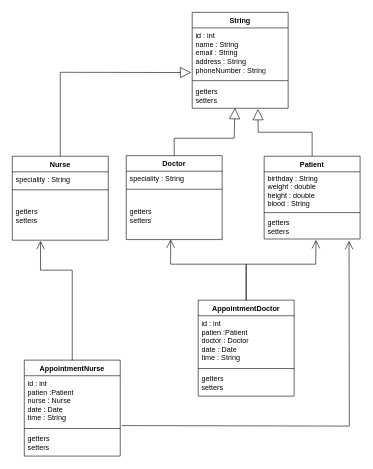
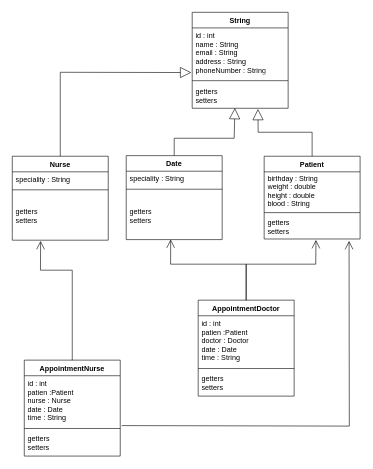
  <mxCell id="0" />
  <mxCell id="1" parent="0" />
  <mxCell id="2" value="String" style="swimlane;fontStyle=1;align=center;verticalAlign=top;childLayout=stackLayout;horizontal=1;startSize=26;horizontalStack=0;resizeParent=1;resizeParentMax=0;resizeLast=0;collapsible=1;marginBottom=0;whiteSpace=wrap;html=1;" vertex="1" parent="1"><mxGeometry x="320" y="20" width="160" height="160" as="geometry"><mxRectangle x="334" y="30" width="70" height="30" as="alternateBounds" /></mxGeometry></mxCell>
  <mxCell id="3" value="id : int&lt;div&gt;name : String&lt;/div&gt;&lt;div&gt;email : String&lt;/div&gt;&lt;div&gt;address : String&lt;/div&gt;&lt;div&gt;phoneNumber : String&lt;/div&gt;" style="text;strokeColor=none;fillColor=none;align=left;verticalAlign=middle;spacingLeft=4;spacingRight=4;overflow=hidden;rotatable=0;points=[[0,0.5],[1,0.5]];portConstraint=eastwest;whiteSpace=wrap;html=1;" vertex="1" parent="2"><mxGeometry y="26" width="160" height="84" as="geometry" /></mxCell>
  <mxCell id="4" value="" style="line;strokeWidth=1;fillColor=none;align=left;verticalAlign=middle;spacingTop=-1;spacingLeft=3;spacingRight=3;rotatable=0;labelPosition=right;points=[];portConstraint=eastwest;strokeColor=inherit;" vertex="1" parent="2"><mxGeometry y="110" width="160" height="8" as="geometry" /></mxCell>
  <mxCell id="5" value="getters&lt;div&gt;setters&lt;/div&gt;" style="text;strokeColor=none;fillColor=none;align=left;verticalAlign=middle;spacingLeft=4;spacingRight=4;overflow=hidden;rotatable=0;points=[[0,0.5],[1,0.5]];portConstraint=eastwest;whiteSpace=wrap;html=1;" vertex="1" parent="2"><mxGeometry y="118" width="160" height="42" as="geometry" /></mxCell>
- <mxCell id="6" value="Doctor" style="swimlane;fontStyle=1;align=center;verticalAlign=top;childLayout=stackLayout;horizontal=1;startSize=26;horizontalStack=0;resizeParent=1;resizeParentMax=0;resizeLast=0;collapsible=1;marginBottom=0;whiteSpace=wrap;html=1;" vertex="1" parent="1"><mxGeometry x="210" y="259" width="160" height="140" as="geometry" /></mxCell>
+ <mxCell id="6" value="Date" style="swimlane;fontStyle=1;align=center;verticalAlign=top;childLayout=stackLayout;horizontal=1;startSize=26;horizontalStack=0;resizeParent=1;resizeParentMax=0;resizeLast=0;collapsible=1;marginBottom=0;whiteSpace=wrap;html=1;" vertex="1" parent="1"><mxGeometry x="210" y="259" width="160" height="140" as="geometry" /></mxCell>
  <mxCell id="7" value="speciality : String" style="text;strokeColor=none;fillColor=none;align=left;verticalAlign=middle;spacingLeft=4;spacingRight=4;overflow=hidden;rotatable=0;points=[[0,0.5],[1,0.5]];portConstraint=eastwest;whiteSpace=wrap;html=1;" vertex="1" parent="6"><mxGeometry y="26" width="160" height="26" as="geometry" /></mxCell>
  <mxCell id="8" value="" style="line;strokeWidth=1;fillColor=none;align=left;verticalAlign=middle;spacingTop=-1;spacingLeft=3;spacingRight=3;rotatable=0;labelPosition=right;points=[];portConstraint=eastwest;strokeColor=inherit;" vertex="1" parent="6"><mxGeometry y="52" width="160" height="8" as="geometry" /></mxCell>
  <mxCell id="9" value="getters&lt;div&gt;setters&lt;/div&gt;" style="text;strokeColor=none;fillColor=none;align=left;verticalAlign=middle;spacingLeft=4;spacingRight=4;overflow=hidden;rotatable=0;points=[[0,0.5],[1,0.5]];portConstraint=eastwest;whiteSpace=wrap;html=1;" vertex="1" parent="6"><mxGeometry y="60" width="160" height="80" as="geometry" /></mxCell>
  <mxCell id="10" value="Patient" style="swimlane;fontStyle=1;align=center;verticalAlign=top;childLayout=stackLayout;horizontal=1;startSize=26;horizontalStack=0;resizeParent=1;resizeParentMax=0;resizeLast=0;collapsible=1;marginBottom=0;whiteSpace=wrap;html=1;" vertex="1" parent="1"><mxGeometry x="440" y="260" width="160" height="138" as="geometry" /></mxCell>
  <mxCell id="11" value="birthday : String&lt;div&gt;weight : double&lt;/div&gt;&lt;div&gt;height : double&lt;/div&gt;&lt;div&gt;blood : String&lt;/div&gt;" style="text;strokeColor=none;fillColor=none;align=left;verticalAlign=middle;spacingLeft=4;spacingRight=4;overflow=hidden;rotatable=0;points=[[0,0.5],[1,0.5]];portConstraint=eastwest;whiteSpace=wrap;html=1;" vertex="1" parent="10"><mxGeometry y="26" width="160" height="64" as="geometry" /></mxCell>
  <mxCell id="12" value="" style="line;strokeWidth=1;fillColor=none;align=left;verticalAlign=middle;spacingTop=-1;spacingLeft=3;spacingRight=3;rotatable=0;labelPosition=right;points=[];portConstraint=eastwest;strokeColor=inherit;" vertex="1" parent="10"><mxGeometry y="90" width="160" height="8" as="geometry" /></mxCell>
  <mxCell id="13" value="getters&lt;div&gt;setters&lt;/div&gt;" style="text;strokeColor=none;fillColor=none;align=left;verticalAlign=middle;spacingLeft=4;spacingRight=4;overflow=hidden;rotatable=0;points=[[0,0.5],[1,0.5]];portConstraint=eastwest;whiteSpace=wrap;html=1;" vertex="1" parent="10"><mxGeometry y="98" width="160" height="40" as="geometry" /></mxCell>
  <mxCell id="14" value="Nurse" style="swimlane;fontStyle=1;align=center;verticalAlign=top;childLayout=stackLayout;horizontal=1;startSize=26;horizontalStack=0;resizeParent=1;resizeParentMax=0;resizeLast=0;collapsible=1;marginBottom=0;whiteSpace=wrap;html=1;" vertex="1" parent="1"><mxGeometry x="20" y="260" width="160" height="140" as="geometry" /></mxCell>
  <mxCell id="15" value="speciality : String" style="text;strokeColor=none;fillColor=none;align=left;verticalAlign=middle;spacingLeft=4;spacingRight=4;overflow=hidden;rotatable=0;points=[[0,0.5],[1,0.5]];portConstraint=eastwest;whiteSpace=wrap;html=1;" vertex="1" parent="14"><mxGeometry y="26" width="160" height="26" as="geometry" /></mxCell>
  <mxCell id="16" value="" style="line;strokeWidth=1;fillColor=none;align=left;verticalAlign=middle;spacingTop=-1;spacingLeft=3;spacingRight=3;rotatable=0;labelPosition=right;points=[];portConstraint=eastwest;strokeColor=inherit;" vertex="1" parent="14"><mxGeometry y="52" width="160" height="8" as="geometry" /></mxCell>
  <mxCell id="17" value="getters&lt;div&gt;setters&lt;/div&gt;" style="text;strokeColor=none;fillColor=none;align=left;verticalAlign=middle;spacingLeft=4;spacingRight=4;overflow=hidden;rotatable=0;points=[[0,0.5],[1,0.5]];portConstraint=eastwest;whiteSpace=wrap;html=1;" vertex="1" parent="14"><mxGeometry y="60" width="160" height="80" as="geometry" /></mxCell>
  <mxCell id="18" value="" style="endArrow=block;endSize=16;endFill=0;html=1;rounded=0;entryX=0.445;entryY=0.99;entryDx=0;entryDy=0;entryPerimeter=0;exitX=0.5;exitY=0;exitDx=0;exitDy=0;" edge="1" parent="1" source="6" target="5"><mxGeometry width="160" relative="1" as="geometry"><mxPoint x="230" y="210" as="sourcePoint" /><mxPoint x="390" y="210" as="targetPoint" /><Array as="points"><mxPoint x="290" y="230" /><mxPoint x="390" y="230" /></Array></mxGeometry></mxCell>
  <mxCell id="19" value="" style="endArrow=block;endSize=16;endFill=0;html=1;rounded=0;exitX=0.5;exitY=0;exitDx=0;exitDy=0;entryX=0.685;entryY=1.029;entryDx=0;entryDy=0;entryPerimeter=0;" edge="1" parent="1" source="10" target="5"><mxGeometry width="160" relative="1" as="geometry"><mxPoint x="531" y="219" as="sourcePoint" /><mxPoint x="430" y="200" as="targetPoint" /><Array as="points"><mxPoint x="520" y="220" /><mxPoint x="430" y="220" /></Array></mxGeometry></mxCell>
  <mxCell id="20" value="" style="endArrow=block;endSize=16;endFill=0;html=1;rounded=0;exitX=0.5;exitY=0;exitDx=0;exitDy=0;entryX=-0.01;entryY=0.886;entryDx=0;entryDy=0;entryPerimeter=0;" edge="1" parent="1" source="14" target="3"><mxGeometry width="160" relative="1" as="geometry"><mxPoint x="70" y="130" as="sourcePoint" /><mxPoint x="230" y="130" as="targetPoint" /><Array as="points"><mxPoint x="100" y="120" /></Array></mxGeometry></mxCell>
  <mxCell id="21" value="AppointmentDoctor" style="swimlane;fontStyle=1;align=center;verticalAlign=top;childLayout=stackLayout;horizontal=1;startSize=26;horizontalStack=0;resizeParent=1;resizeParentMax=0;resizeLast=0;collapsible=1;marginBottom=0;whiteSpace=wrap;html=1;" vertex="1" parent="1"><mxGeometry x="330" y="500" width="160" height="160" as="geometry" /></mxCell>
  <mxCell id="22" value="id : int&lt;div&gt;patien :Patient&lt;/div&gt;&lt;div&gt;doctor : Doctor&lt;/div&gt;&lt;div&gt;date : Date&lt;/div&gt;&lt;div&gt;time : String&lt;/div&gt;" style="text;strokeColor=none;fillColor=none;align=left;verticalAlign=middle;spacingLeft=4;spacingRight=4;overflow=hidden;rotatable=0;points=[[0,0.5],[1,0.5]];portConstraint=eastwest;whiteSpace=wrap;html=1;" vertex="1" parent="21"><mxGeometry y="26" width="160" height="84" as="geometry" /></mxCell>
  <mxCell id="23" value="" style="line;strokeWidth=1;fillColor=none;align=left;verticalAlign=middle;spacingTop=-1;spacingLeft=3;spacingRight=3;rotatable=0;labelPosition=right;points=[];portConstraint=eastwest;strokeColor=inherit;" vertex="1" parent="21"><mxGeometry y="110" width="160" height="8" as="geometry" /></mxCell>
  <mxCell id="24" value="getters&lt;div&gt;setters&lt;/div&gt;" style="text;strokeColor=none;fillColor=none;align=left;verticalAlign=middle;spacingLeft=4;spacingRight=4;overflow=hidden;rotatable=0;points=[[0,0.5],[1,0.5]];portConstraint=eastwest;whiteSpace=wrap;html=1;" vertex="1" parent="21"><mxGeometry y="118" width="160" height="42" as="geometry" /></mxCell>
  <mxCell id="25" value="AppointmentNurse" style="swimlane;fontStyle=1;align=center;verticalAlign=top;childLayout=stackLayout;horizontal=1;startSize=26;horizontalStack=0;resizeParent=1;resizeParentMax=0;resizeLast=0;collapsible=1;marginBottom=0;whiteSpace=wrap;html=1;" vertex="1" parent="1"><mxGeometry x="40" y="600" width="160" height="160" as="geometry" /></mxCell>
  <mxCell id="26" value="id : int&lt;div&gt;patien :Patient&lt;/div&gt;&lt;div&gt;nurse : Nurse&lt;/div&gt;&lt;div&gt;date : Date&lt;/div&gt;&lt;div&gt;time : String&lt;/div&gt;" style="text;strokeColor=none;fillColor=none;align=left;verticalAlign=middle;spacingLeft=4;spacingRight=4;overflow=hidden;rotatable=0;points=[[0,0.5],[1,0.5]];portConstraint=eastwest;whiteSpace=wrap;html=1;" vertex="1" parent="25"><mxGeometry y="26" width="160" height="84" as="geometry" /></mxCell>
  <mxCell id="27" value="" style="line;strokeWidth=1;fillColor=none;align=left;verticalAlign=middle;spacingTop=-1;spacingLeft=3;spacingRight=3;rotatable=0;labelPosition=right;points=[];portConstraint=eastwest;strokeColor=inherit;" vertex="1" parent="25"><mxGeometry y="110" width="160" height="8" as="geometry" /></mxCell>
  <mxCell id="28" value="getters&lt;div&gt;setters&lt;/div&gt;" style="text;strokeColor=none;fillColor=none;align=left;verticalAlign=middle;spacingLeft=4;spacingRight=4;overflow=hidden;rotatable=0;points=[[0,0.5],[1,0.5]];portConstraint=eastwest;whiteSpace=wrap;html=1;" vertex="1" parent="25"><mxGeometry y="118" width="160" height="42" as="geometry" /></mxCell>
  <mxCell id="29" value="" style="endArrow=open;endFill=1;endSize=12;html=1;rounded=0;exitX=0.5;exitY=0;exitDx=0;exitDy=0;entryX=0.54;entryY=1.04;entryDx=0;entryDy=0;entryPerimeter=0;" edge="1" parent="1" source="21" target="13"><mxGeometry width="160" relative="1" as="geometry"><mxPoint x="400" y="460" as="sourcePoint" /><mxPoint x="560" y="460" as="targetPoint" /><Array as="points"><mxPoint x="410" y="440" /><mxPoint x="526" y="440" /></Array></mxGeometry></mxCell>
  <mxCell id="30" value="" style="endArrow=open;endFill=1;endSize=12;html=1;rounded=0;entryX=0.463;entryY=0.997;entryDx=0;entryDy=0;entryPerimeter=0;exitX=0.5;exitY=0;exitDx=0;exitDy=0;" edge="1" parent="1" source="21" target="9"><mxGeometry width="160" relative="1" as="geometry"><mxPoint x="440" y="490" as="sourcePoint" /><mxPoint x="284" y="400" as="targetPoint" /><Array as="points"><mxPoint x="410" y="440" /><mxPoint x="284" y="440" /></Array></mxGeometry></mxCell>
  <mxCell id="31" value="" style="endArrow=open;endFill=1;endSize=12;html=1;rounded=0;exitX=0.5;exitY=0;exitDx=0;exitDy=0;entryX=0.295;entryY=1.015;entryDx=0;entryDy=0;entryPerimeter=0;" edge="1" parent="1" source="25" target="17"><mxGeometry width="160" relative="1" as="geometry"><mxPoint x="130" y="460" as="sourcePoint" /><mxPoint x="290" y="460" as="targetPoint" /><Array as="points"><mxPoint x="120" y="450" /><mxPoint x="67" y="450" /></Array></mxGeometry></mxCell>
  <mxCell id="32" value="" style="endArrow=open;endFill=1;endSize=12;html=1;rounded=0;entryX=0.885;entryY=1.08;entryDx=0;entryDy=0;entryPerimeter=0;exitX=1.015;exitY=0.99;exitDx=0;exitDy=0;exitPerimeter=0;" edge="1" parent="1" source="26" target="13"><mxGeometry width="160" relative="1" as="geometry"><mxPoint x="290" y="710" as="sourcePoint" /><mxPoint x="420" y="780" as="targetPoint" /><Array as="points"><mxPoint x="582" y="710" /></Array></mxGeometry></mxCell>
